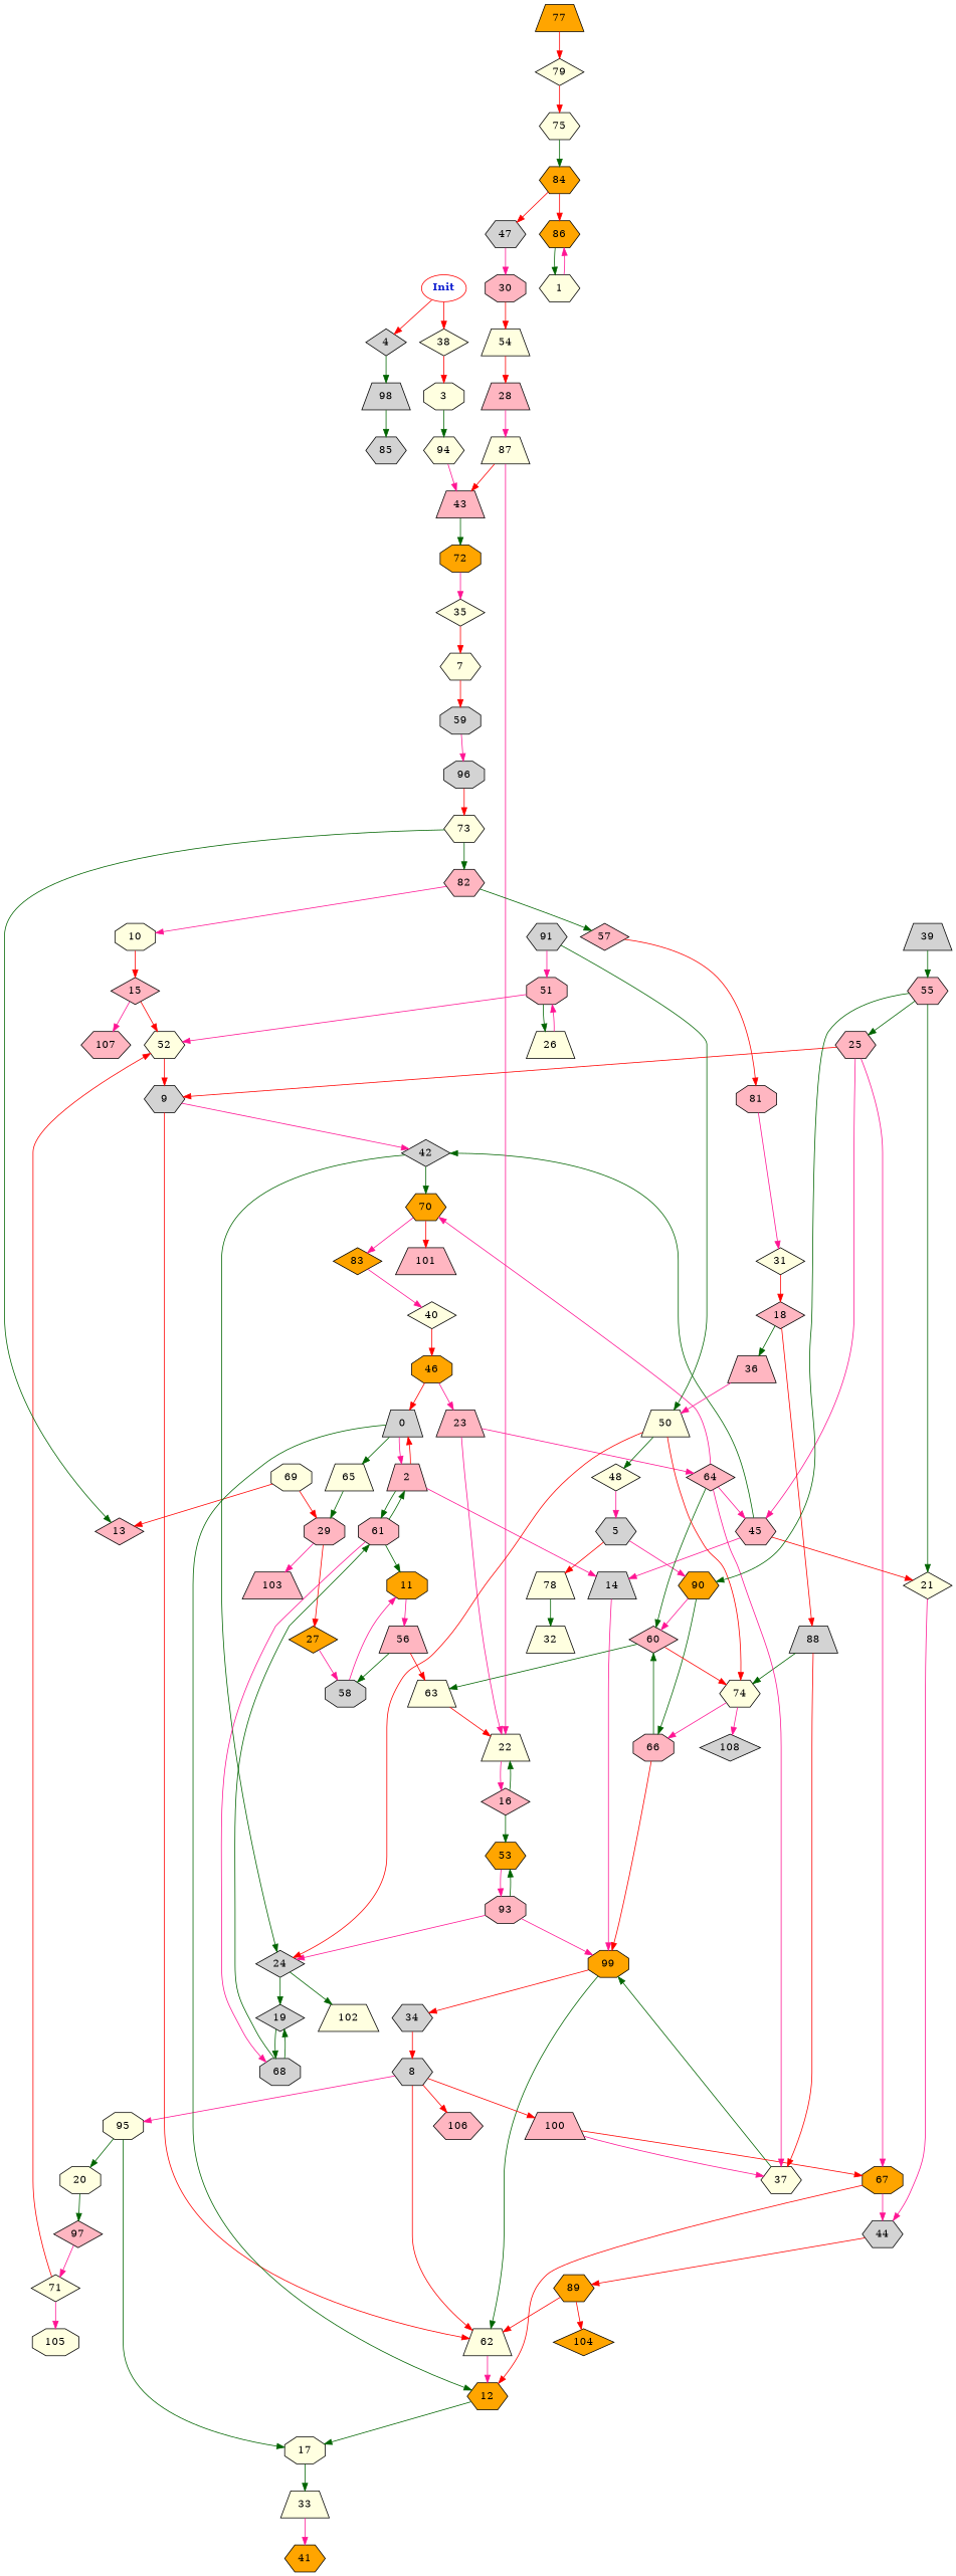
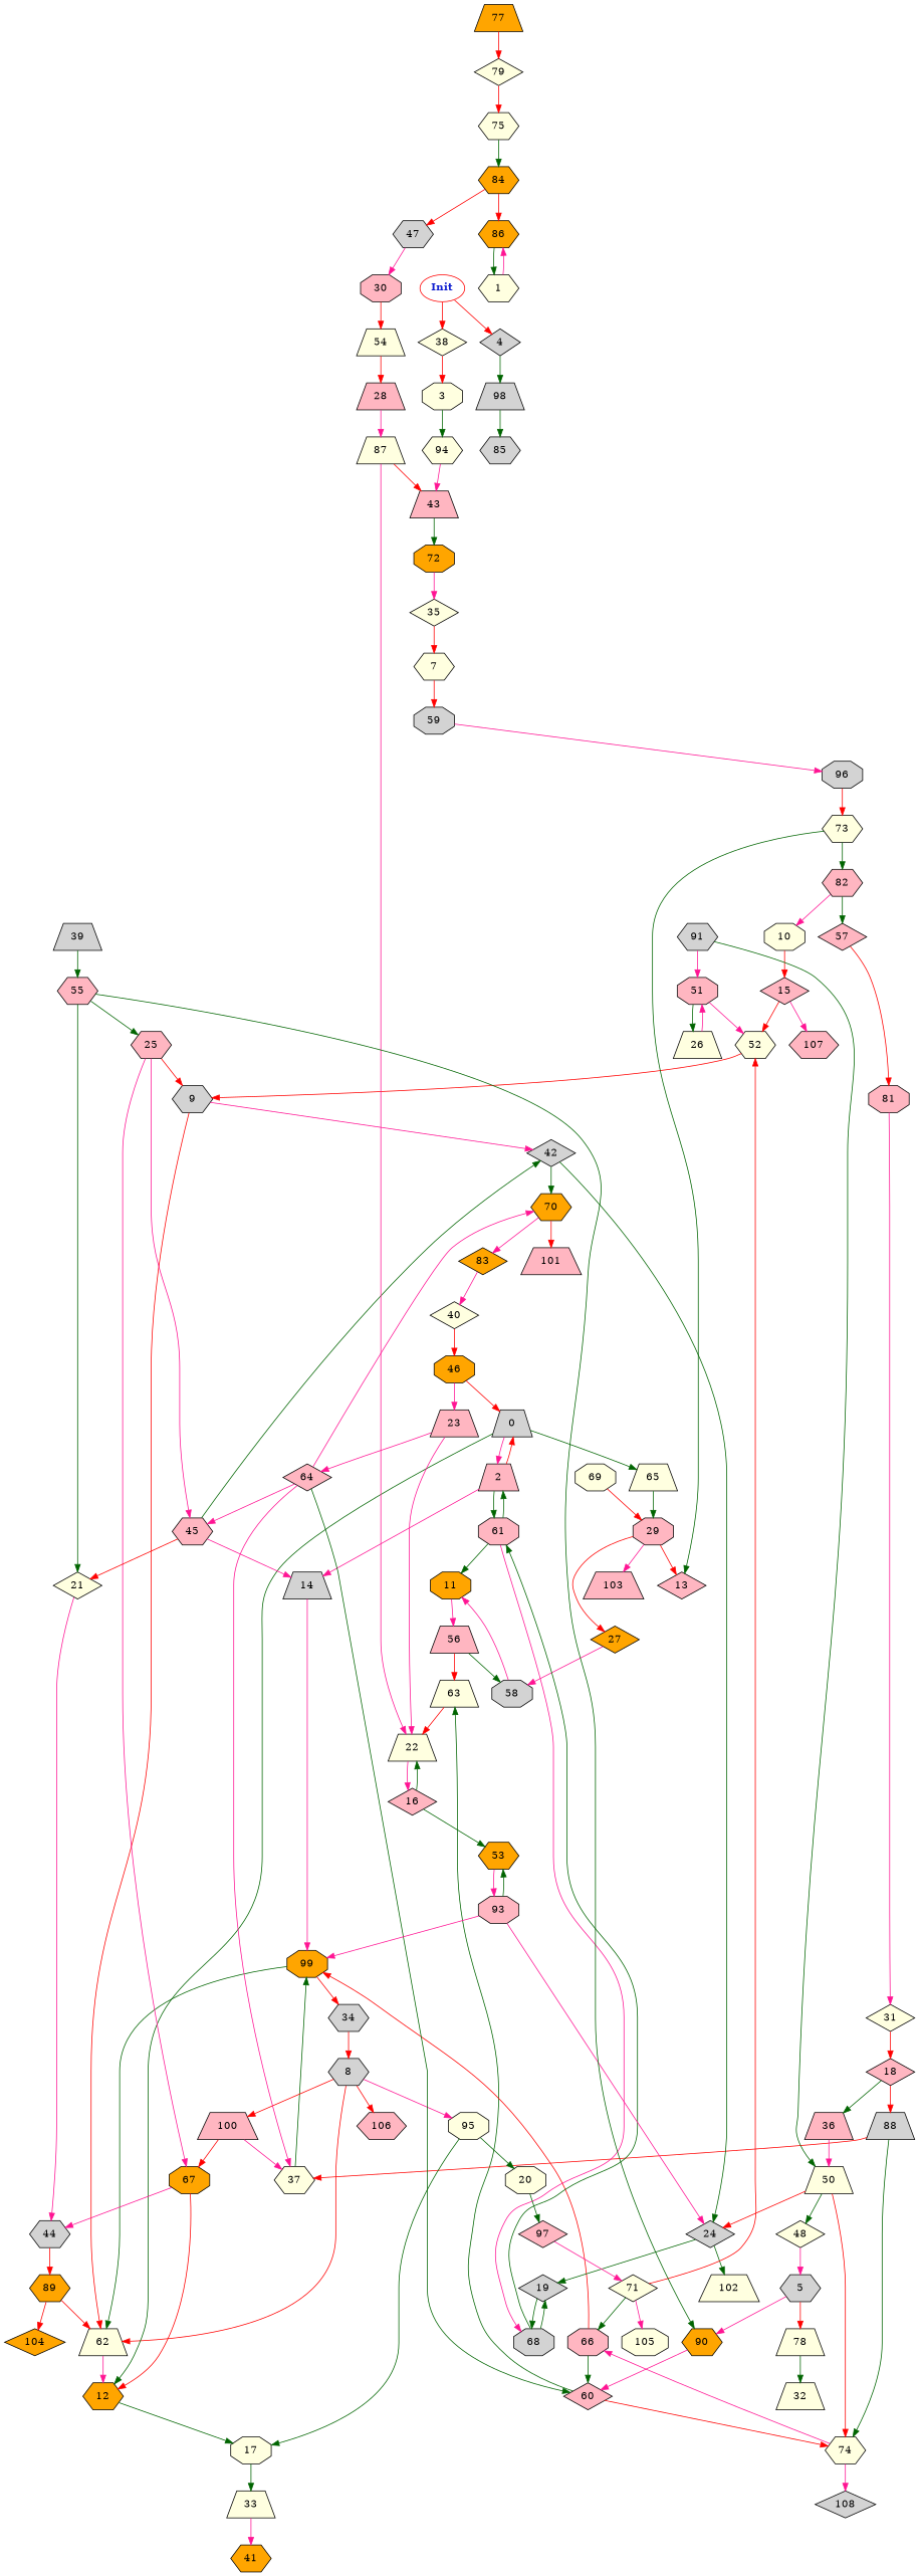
  digraph {
    node [fillcolor=lightyellow shape=hexagon style=filled]
    edge [color=deeppink weight=1.0]
    n1 [color=red fontcolor="#1020d0" label=<<b>Init</b>> fillcolor="" shape="" style=""]
    38 [shape=diamond]
    4 [fillcolor=lightgrey shape=diamond]
    3 [shape=octagon]
    98 [fillcolor=lightgrey shape=trapezium]
    5 [fillcolor=lightgrey]
    78 [shape=trapezium]
    90 [fillcolor=orange]
    32 [shape=trapezium]
    60 [fillcolor=lightpink shape=diamond]
    74
    63 [shape=trapezium]
    66 [fillcolor=lightpink shape=octagon]
    108 [fillcolor=lightgrey shape=diamond]
    22 [shape=trapezium]
    69 [shape=octagon]
    29 [fillcolor=lightpink shape=octagon]
    13 [fillcolor=lightpink shape=diamond]
    103 [fillcolor=lightpink shape=trapezium]
    27 [fillcolor=orange shape=diamond]
    58 [fillcolor=lightgrey shape=octagon]
    11 [fillcolor=orange shape=octagon]
    56 [fillcolor=lightpink shape=trapezium]
    94
    85 [fillcolor=lightgrey]
    43 [fillcolor=lightpink shape=trapezium]
    88 [fillcolor=lightgrey shape=trapezium]
    37
    99 [fillcolor=orange shape=octagon]
    34 [fillcolor=lightgrey]
    62 [shape=trapezium]
    8 [fillcolor=lightgrey]
    12 [fillcolor=orange]
    106 [fillcolor=lightpink]
    95 [shape=octagon]
    100 [fillcolor=lightpink shape=trapezium]
    17 [shape=octagon]
    16 [fillcolor=lightpink shape=diamond]
    53 [fillcolor=orange]
    10 [shape=octagon]
    15 [fillcolor=lightpink shape=diamond]
    52
    107 [fillcolor=lightpink]
    9 [fillcolor=lightgrey]
    42 [fillcolor=lightgrey shape=diamond]
    n46 [fillcolor=orange label=70]
    24 [fillcolor=lightgrey shape=diamond]
    101 [fillcolor=lightpink shape=trapezium]
    83 [fillcolor=orange shape=diamond]
    102 [shape=trapezium]
    19 [fillcolor=lightgrey shape=diamond]
    40 [shape=diamond]
    68 [fillcolor=lightgrey shape=octagon]
    46 [fillcolor=orange shape=octagon]
    61 [fillcolor=lightpink shape=octagon]
    2 [fillcolor=lightpink shape=trapezium]
    14 [fillcolor=lightgrey shape=trapezium]
    n58 [fillcolor=lightgrey label=0 shape=trapezium]
    25 [fillcolor=lightpink]
    45 [fillcolor=lightpink]
    67 [fillcolor=orange shape=octagon]
    21 [shape=diamond]
    44 [fillcolor=lightgrey]
    89 [fillcolor=orange]
    104 [fillcolor=orange shape=diamond]
    33 [shape=trapezium]
    20 [shape=octagon]
    97 [fillcolor=lightpink shape=diamond]
    71 [shape=diamond]
    105 [shape=octagon]
    23 [fillcolor=lightpink shape=trapezium]
    65 [shape=trapezium]
    64 [fillcolor=lightpink shape=diamond]
    41 [fillcolor=orange]
    93 [fillcolor=lightpink shape=octagon]
    57 [fillcolor=lightpink shape=diamond]
    81 [fillcolor=lightpink shape=octagon]
    31 [shape=diamond]
    18 [fillcolor=lightpink shape=diamond]
    36 [fillcolor=lightpink shape=trapezium]
    84 [fillcolor=orange]
    47 [fillcolor=lightgrey]
    n83 [fillcolor=orange label=86]
    30 [fillcolor=lightpink shape=octagon]
    1
    54 [shape=trapezium]
    28 [fillcolor=lightpink shape=trapezium]
    87 [shape=trapezium]
    77 [fillcolor=orange shape=trapezium]
    79 [shape=diamond]
    75
    72 [fillcolor=orange shape=octagon]
    35 [shape=diamond]
    96 [fillcolor=lightgrey shape=octagon]
    73
    82 [fillcolor=lightpink]
    59 [fillcolor=lightgrey shape=octagon]
    50 [shape=trapezium]
    48 [shape=diamond]
    7
    39 [fillcolor=lightgrey shape=trapezium]
    55 [fillcolor=lightpink]
    91 [fillcolor=lightgrey]
    51 [fillcolor=lightpink shape=octagon]
    26 [shape=trapezium]
    n1 -> 38 [color=red weight=7.0]
    n1 -> 4 [color=red weight=2.0]
    38 -> 3 [color=red weight=8.0]
    4 -> 98 [color=darkgreen weight=4.0]
    3 -> 94 [color=darkgreen weight=6.0]
    98 -> 85 [color=darkgreen]
    5 -> 78 [color=red]
    5 -> 90
    78 -> 32 [color=darkgreen weight=7.0]
    90 -> 60
    60 -> 74 [color=red]
    60 -> 63 [color=darkgreen]
    74 -> 66 [weight=4.0]
    74 -> 108 [weight=4.0]
    63 -> 22 [color=red weight=9.0]
    66 -> 60 [color=darkgreen weight=9.0]
    66 -> 99 [color=red weight=6.0]
    22 -> 16 [weight=7.0]
    69 -> 29 [color=red weight=7.0]
-   69 -> 13 [color=red weight=5.0]
+   29 -> 13 [color=red weight=5.0]
    29 -> 103
    29 -> 27 [color=red]
    27 -> 58 [weight=3.0]
    58 -> 11 [weight=6.0]
    11 -> 56
    56 -> 63 [color=red weight=5.0]
    56 -> 58 [color=darkgreen weight=9.0]
    94 -> 43 [weight=5.0]
    43 -> 72 [color=darkgreen weight=7.0]
    88 -> 74 [color=darkgreen weight=5.0]
    88 -> 37 [color=red weight=8.0]
    37 -> 99 [color=darkgreen weight=8.0]
    99 -> 34 [color=red weight=3.0]
    99 -> 62 [color=darkgreen weight=8.0]
    34 -> 8 [color=red weight=5.0]
    62 -> 12 [weight=8.0]
    8 -> 62 [color=red weight=5.0]
    8 -> 106 [color=red weight=2.0]
    8 -> 95 [weight=8.0]
    8 -> 100 [color=red weight=3.0]
    12 -> 17 [color=darkgreen]
    95 -> 17 [color=darkgreen]
    95 -> 20 [color=darkgreen weight=7.0]
    100 -> 37
    100 -> 67 [color=red weight=3.0]
    17 -> 33 [color=darkgreen weight=4.0]
    16 -> 22 [color=darkgreen weight=9.0]
    16 -> 53 [color=darkgreen weight=4.0]
    53 -> 93 [weight=9.0]
    10 -> 15 [color=red weight=9.0]
    15 -> 52 [color=red weight=5.0]
    15 -> 107 [weight=6.0]
    52 -> 9 [color=red weight=4.0]
    9 -> 62 [color=red weight=8.0]
    9 -> 42
    42 -> n46 [color=darkgreen weight=9.0]
    42 -> 24 [color=darkgreen weight=5.0]
    n46 -> 101 [color=red weight=9.0]
    n46 -> 83
    24 -> 102 [color=darkgreen weight=3.0]
    24 -> 19 [color=darkgreen weight=7.0]
    83 -> 40
    19 -> 68 [color=darkgreen weight=8.0]
    40 -> 46 [color=red weight=8.0]
    68 -> 19 [color=darkgreen weight=7.0]
    68 -> 61 [color=darkgreen weight=9.0]
    46 -> n58 [color=red weight=3.0]
    46 -> 23 [weight=8.0]
    61 -> 11 [color=darkgreen weight=8.0]
    61 -> 68
    61 -> 2 [color=darkgreen]
    2 -> 61 [color=darkgreen weight=6.0]
    2 -> 14 [weight=6.0]
    2 -> n58 [color=red]
    14 -> 99 [weight=8.0]
    n58 -> 12 [color=darkgreen]
    n58 -> 2 [weight=7.0]
    n58 -> 65 [color=darkgreen]
    25 -> 9 [color=red weight=8.0]
    25 -> 45 [weight=9.0]
    25 -> 67 [weight=5.0]
    45 -> 42 [color=darkgreen weight=5.0]
    45 -> 14 [weight=7.0]
    45 -> 21 [color=red weight=4.0]
    67 -> 12 [color=red]
    67 -> 44 [weight=6.0]
    21 -> 44
    44 -> 89 [color=red]
    89 -> 62 [color=red weight=7.0]
    89 -> 104 [color=red]
    33 -> 41 [weight=7.0]
    20 -> 97 [color=darkgreen weight=7.0]
    97 -> 71 [weight=9.0]
-   90 -> 66 [color=darkgreen weight=3.0]
+   71 -> 66 [color=darkgreen weight=3.0]
    71 -> 52 [color=red weight=9.0]
    71 -> 105 [weight=7.0]
    23 -> 22
    23 -> 64 [weight=4.0]
    65 -> 29 [color=darkgreen weight=9.0]
    64 -> 60 [color=darkgreen weight=3.0]
    64 -> 37 [weight=4.0]
    64 -> n46 [weight=3.0]
    64 -> 45
    93 -> 99 [weight=4.0]
    93 -> 53 [color=darkgreen weight=9.0]
    93 -> 24
    57 -> 81 [color=red]
    81 -> 31
    31 -> 18 [color=red weight=9.0]
    18 -> 88 [color=red weight=9.0]
    18 -> 36 [color=darkgreen weight=2.0]
    36 -> 50 [weight=9.0]
    84 -> 47 [color=red]
    84 -> n83 [color=red weight=5.0]
    47 -> 30
    n83 -> 1 [color=darkgreen weight=8.0]
    30 -> 54 [color=red weight=4.0]
    1 -> n83 [weight=6.0]
    54 -> 28 [color=red weight=8.0]
    28 -> 87 [weight=7.0]
    87 -> 22 [weight=8.0]
    87 -> 43 [color=red weight=6.0]
    77 -> 79 [color=red weight=5.0]
    79 -> 75 [color=red]
    75 -> 84 [color=darkgreen weight=2.0]
    72 -> 35 [weight=5.0]
    35 -> 7 [color=red weight=4.0]
    96 -> 73 [color=red weight=6.0]
    73 -> 13 [color=darkgreen]
    73 -> 82 [color=darkgreen weight=6.0]
    82 -> 10
    82 -> 57 [color=darkgreen weight=8.0]
    59 -> 96
    50 -> 74 [color=red weight=9.0]
    50 -> 24 [color=red weight=3.0]
    50 -> 48 [color=darkgreen weight=5.0]
    48 -> 5 [weight=8.0]
    7 -> 59 [color=red weight=7.0]
    39 -> 55 [color=darkgreen weight=2.0]
    55 -> 90 [color=darkgreen]
    55 -> 25 [color=darkgreen weight=7.0]
    55 -> 21 [color=darkgreen weight=9.0]
    91 -> 50 [color=darkgreen]
    91 -> 51 [weight=6.0]
    51 -> 52 [weight=6.0]
    51 -> 26 [color=darkgreen weight=6.0]
    26 -> 51 [weight=2.0]
  }
